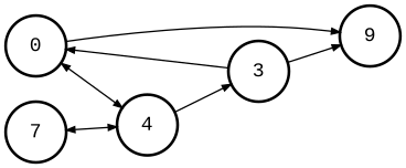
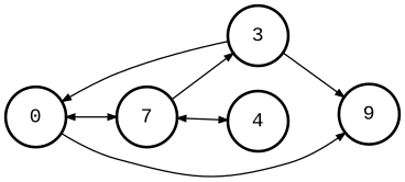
  digraph {
    fontname="Liberation Mono"
    rankdir=LR
    node [fixedsize=true fontname="Liberation Mono" shape=circle style=bold]
    edge [arrowsize=0.6 fontname="Liberation Mono" fontsize=9]
    0 [width=0.6]
    n2 [label=7 width=0.6]
    n3 [label=9 width=0.6]
    3 [width=0.6]
    4 [width=0.6]
-   0 -> 4 [dir=both]
+   0 -> n2 [dir=both]
    0 -> n3
-   4 -> 3
+   n2 -> 3
    n2 -> 4 [dir=both]
    3 -> 0
    3 -> n3
  }
